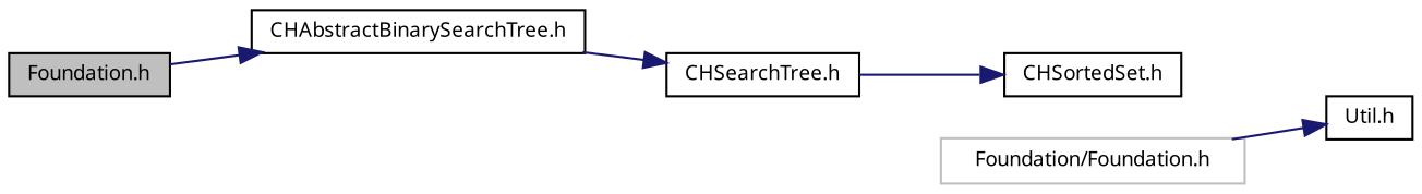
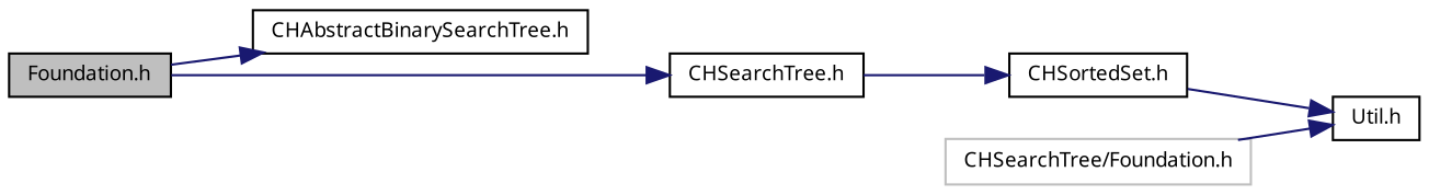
  digraph {
    rankdir=LR
    node [color=black fontname=LucidaGrande fontsize=9 shape=record]
    edge [color=midnightblue fontname=LucidaGrande fontsize=9 labelfontname=LucidaGrande labelfontsize=9 style=solid]
    n1 [fillcolor=grey75 fontcolor=black height=0.2 label="Foundation.h" style=filled width=0.4]
    n2 [height=0.2 label="CHAbstractBinarySearchTree.h" width=0.4]
    n3 [height=0.2 label="CHSearchTree.h" width=0.4]
    n4 [height=0.2 label="CHSortedSet.h" width=0.4]
    n5 [height=0.2 label="Util.h" width=0.4]
-   n6 [color=grey75 height=0.2 label="Foundation/Foundation.h" width=0.4]
+   n6 [color=grey75 height=0.2 label="CHSearchTree/Foundation.h" width=0.4]
    n1 -> n2
-   n2 -> n3
+   n1 -> n3
    n3 -> n4
+   n4 -> n5
    n6 -> n5
  }
